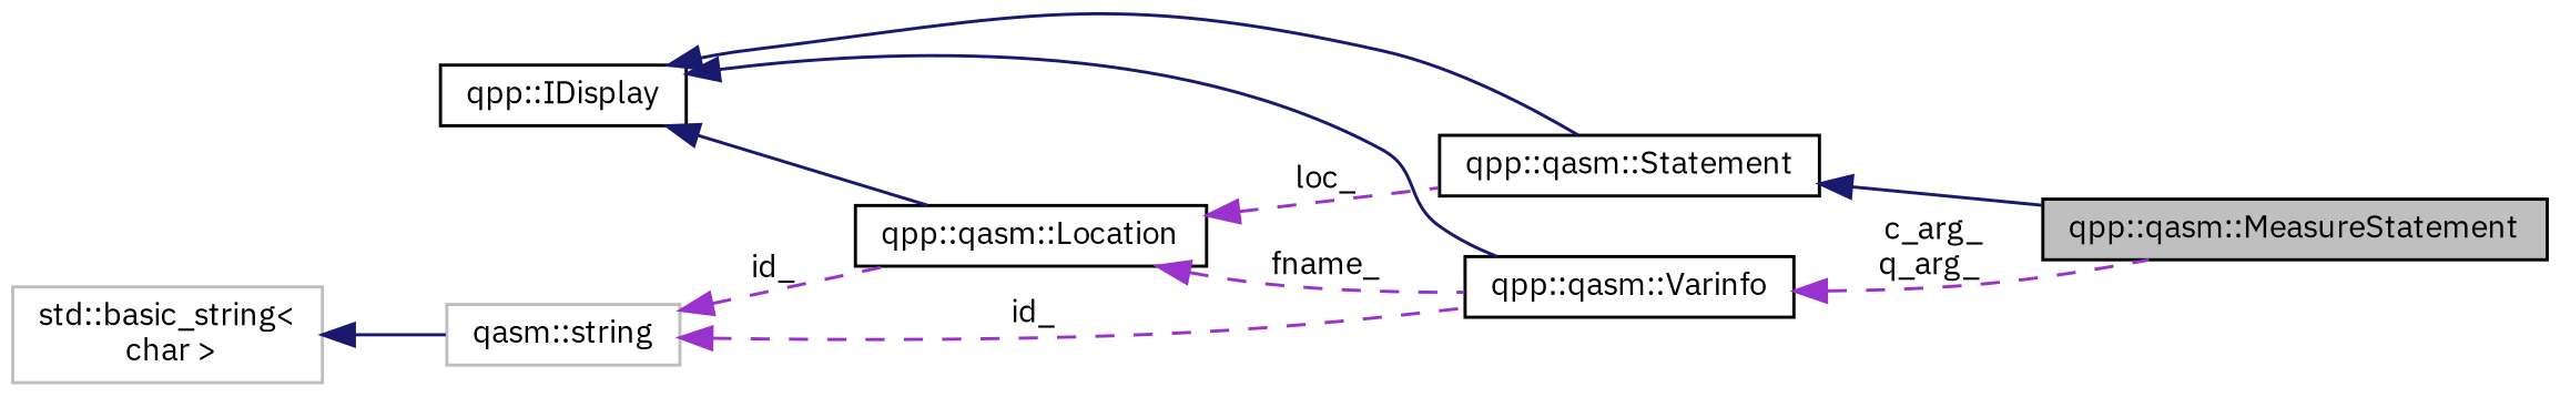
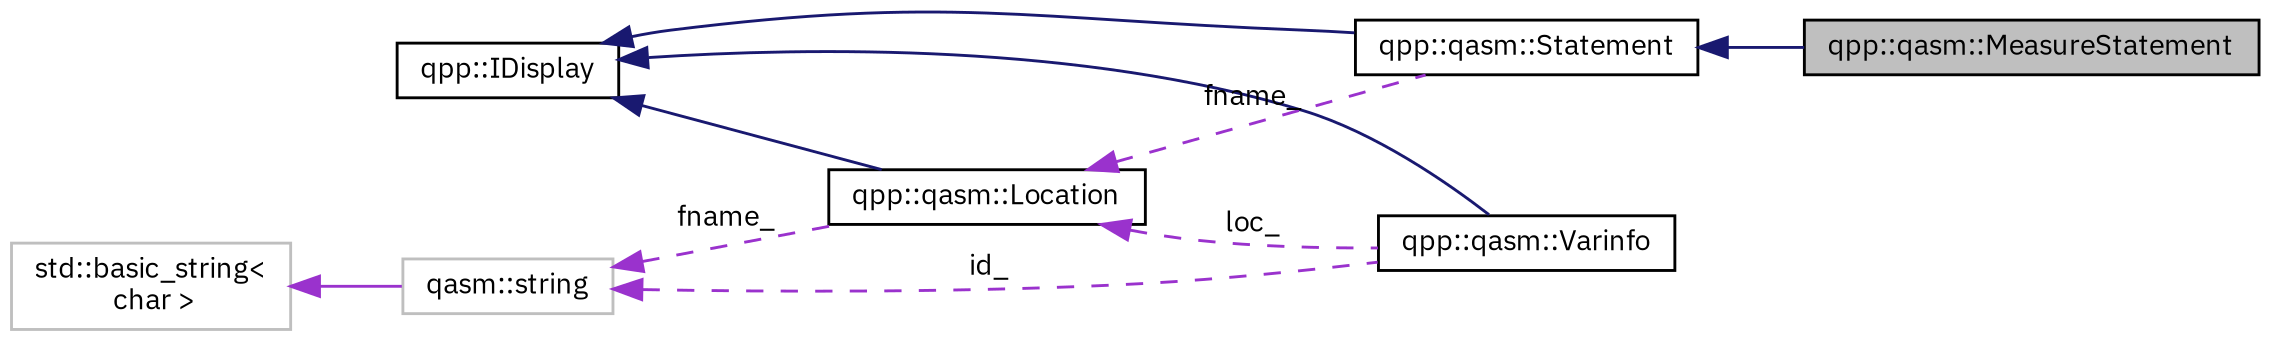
  digraph {
    fontname="IBM Plex Sans"
    rankdir=LR
    node [color=black fillcolor=white fontname="IBM Plex Sans" fontsize=10 shape=record style=filled]
    edge [color=midnightblue dir=back fontname="IBM Plex Sans" fontsize=10 labelfontname=Helvetica labelfontsize=10 style=solid]
    n1 [fillcolor=grey75 fontcolor=black height=0.2 label="qpp::qasm::MeasureStatement" width=0.4]
    n2 [height=0.2 label="qpp::qasm::Statement" width=0.4]
    n3 [height=0.2 label="qpp::IDisplay" width=0.4]
    n4 [height=0.2 label="qpp::qasm::Location" width=0.4]
    n5 [height=0.2 label="qpp::qasm::Varinfo" width=0.4]
    n6 [color=grey75 height=0.2 label="qasm::string" width=0.4]
    n7 [color=grey75 height=0.2 label="std::basic_string\<\l char \>" width=0.4]
    n2 -> n1
    n3 -> n2
    n3 -> n4
    n3 -> n5
-   n4 -> n2 [color=darkorchid3 label=" loc_" style=dashed]
-   n4 -> n5 [color=darkorchid3 label=" fname_" style=dashed]
-   n5 -> n1 [color=darkorchid3 label=" c_arg_\nq_arg_" style=dashed]
-   n6 -> n4 [color=darkorchid3 label=" id_" style=dashed]
+   n4 -> n2 [color=darkorchid3 label=" fname_" style=dashed]
+   n4 -> n5 [color=darkorchid3 label=" loc_" style=dashed]
+   n6 -> n4 [color=darkorchid3 label=" fname_" style=dashed]
    n6 -> n5 [color=darkorchid3 label=" id_" style=dashed]
-   n7 -> n6
+   n7 -> n6 [color=darkorchid3]
  }
